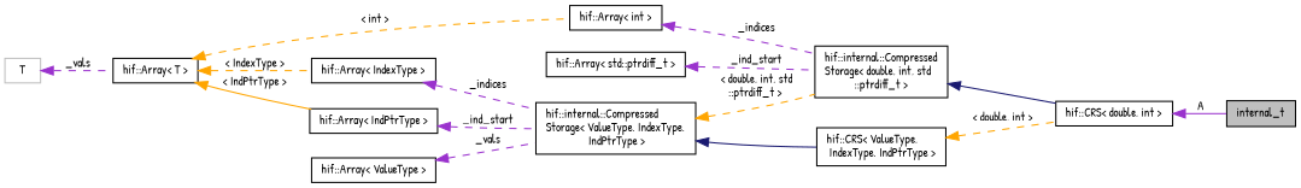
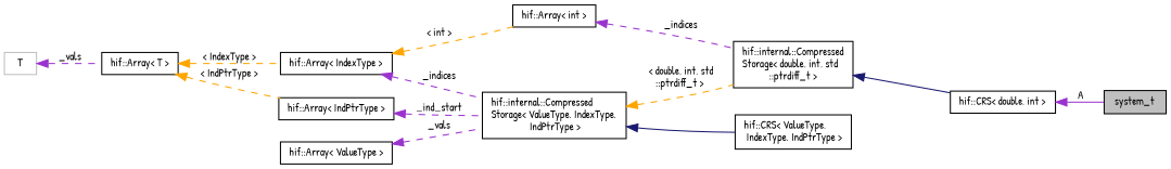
  digraph {
    fontname="Patrick Hand"
    rankdir=LR
    node [color=black fillcolor=white fontname="Patrick Hand" fontsize=10 shape=record style=filled]
    edge [color=darkorchid3 dir=back fontname="Patrick Hand" fontsize=10 labelfontname=Helvetica labelfontsize=10 style=dashed]
-   n1 [fillcolor=grey75 fontcolor=black height=0.2 label=internal_t width=0.4]
+   n1 [fillcolor=grey75 fontcolor=black height=0.2 label=system_t width=0.4]
    n2 [height=0.2 label="hif::internal::Compressed\lStorage\< double, int, std\l::ptrdiff_t \>" width=0.4]
    n3 [height=0.2 label="hif::CRS\< double, int \>" width=0.4]
    n4 [height=0.2 label="hif::Array\< T \>" width=0.4]
    n5 [height=0.2 label="hif::Array\< int \>" width=0.4]
    n6 [height=0.2 label="hif::Array\< IndPtrType \>" width=0.4]
    n7 [height=0.2 label="hif::Array\< IndexType \>" width=0.4]
-   n8 [height=0.2 label="hif::Array\< std::ptrdiff_t \>" width=0.4]
    n9 [height=0.2 label="hif::internal::Compressed\lStorage\< ValueType, IndexType,\l IndPtrType \>" width=0.4]
    n10 [height=0.2 label="hif::Array\< ValueType \>" width=0.4]
    n11 [color=grey75 height=0.2 label=T width=0.4]
    n12 [height=0.2 label="hif::CRS\< ValueType,\l IndexType, IndPtrType \>" width=0.4]
    n2 -> n3 [color=midnightblue style=solid]
    n3 -> n1 [label=" A" style=solid]
-   n4 -> n5 [color=orange label=" \< int \>"]
-   n4 -> n6 [color=orange label=" \< IndPtrType \>" style=solid]
+   n7 -> n5 [color=orange label=" \< int \>"]
+   n4 -> n6 [color=orange label=" \< IndPtrType \>"]
    n4 -> n7 [color=orange label=" \< IndexType \>"]
    n5 -> n2 [label=" _indices"]
    n6 -> n9 [label=" _ind_start"]
    n7 -> n9 [label=" _indices"]
-   n8 -> n2 [label=" _ind_start"]
    n9 -> n2 [color=orange label=" \< double, int, std\l::ptrdiff_t \>"]
    n9 -> n12 [color=midnightblue style=solid]
    n10 -> n9 [label=" _vals"]
    n11 -> n4 [label=" _vals"]
-   n12 -> n3 [color=orange label=" \< double, int \>"]
  }
